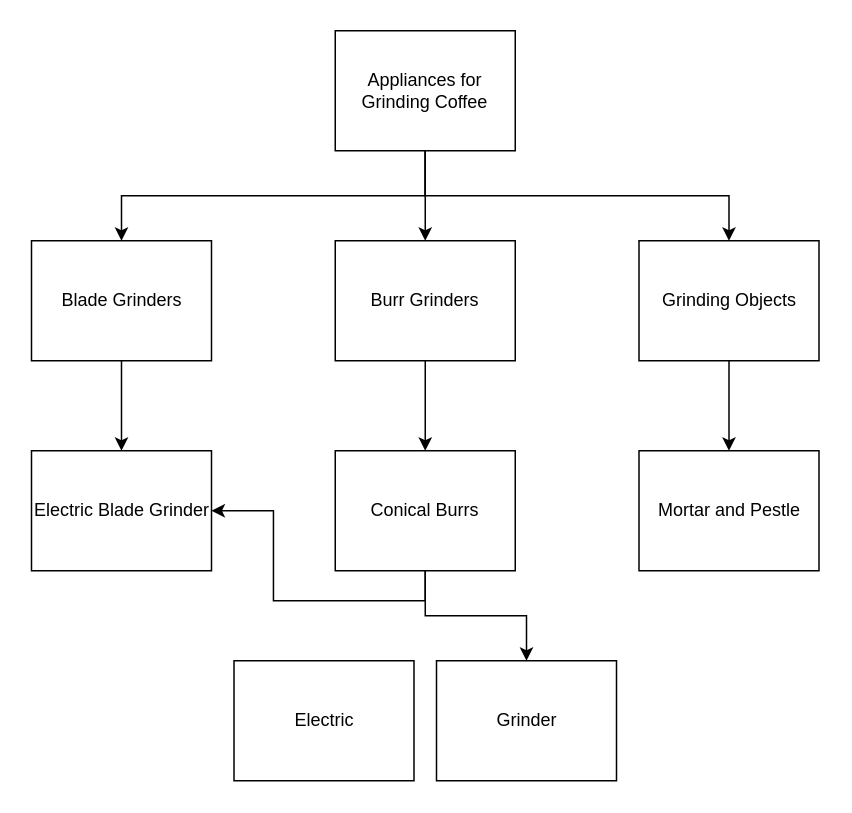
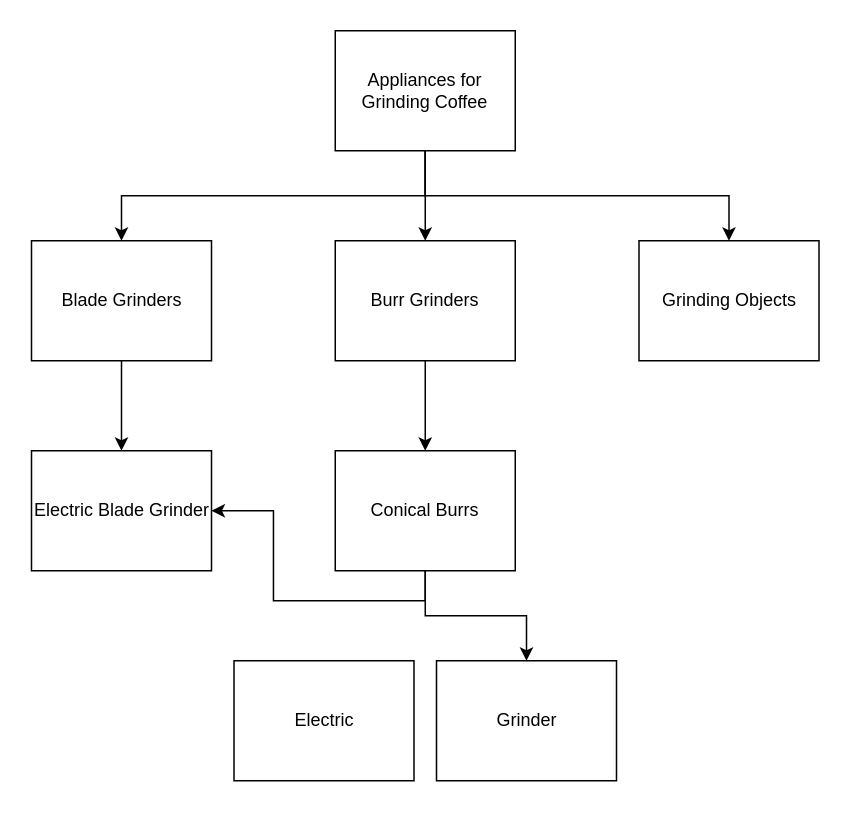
  <mxCell id="0" />
  <mxCell id="1" parent="0" />
  <mxCell id="2" value="Appliances for Grinding Coffee" style="whiteSpace=wrap;rounded=0;dashed=0;" vertex="1" parent="1"><mxGeometry x="223" y="20" width="120" height="80" as="geometry" /></mxCell>
  <mxCell id="3" value="Blade Grinders" style="whiteSpace=wrap;rounded=0;dashed=0;" vertex="1" parent="1"><mxGeometry x="20.5" y="160" width="120" height="80" as="geometry" /></mxCell>
  <mxCell id="4" value="Burr Grinders" style="whiteSpace=wrap;rounded=0;dashed=0;" vertex="1" parent="1"><mxGeometry x="223" y="160" width="120" height="80" as="geometry" /></mxCell>
  <mxCell id="5" value="Grinding Objects" style="whiteSpace=wrap;rounded=0;dashed=0;" vertex="1" parent="1"><mxGeometry x="425.5" y="160" width="120" height="80" as="geometry" /></mxCell>
  <mxCell id="6" value="Electric Blade Grinder" style="whiteSpace=wrap;rounded=0;dashed=0;" vertex="1" parent="1"><mxGeometry x="20.5" y="300" width="120" height="80" as="geometry" /></mxCell>
- <mxCell id="7" value="Mortar and Pestle" style="whiteSpace=wrap;rounded=0;dashed=0;" vertex="1" parent="1"><mxGeometry x="425.5" y="300" width="120" height="80" as="geometry" /></mxCell>
  <mxCell id="8" value="Conical Burrs" style="whiteSpace=wrap;rounded=0;dashed=0;" vertex="1" parent="1"><mxGeometry x="223" y="300" width="120" height="80" as="geometry" /></mxCell>
  <mxCell id="9" value="Electric" style="whiteSpace=wrap;rounded=0;dashed=0;" vertex="1" parent="1"><mxGeometry x="155.5" y="440" width="120" height="80" as="geometry" /></mxCell>
  <mxCell id="10" value="Grinder" style="whiteSpace=wrap;rounded=0;dashed=0;" vertex="1" parent="1"><mxGeometry x="290.5" y="440" width="120" height="80" as="geometry" /></mxCell>
  <mxCell id="11" style="edgeStyle=orthogonalEdgeStyle;orthogonalLoop=1;rounded=0;jettySize=auto;entryX=0.5;entryY=0;exitX=0.5;exitY=1;" edge="1" parent="1" source="2" target="3"><mxGeometry relative="1" as="geometry" /></mxCell>
  <mxCell id="12" style="edgeStyle=orthogonalEdgeStyle;orthogonalLoop=1;rounded=0;jettySize=auto;entryX=0.5;entryY=0;exitX=0.5;exitY=1;" edge="1" parent="1" source="3" target="6"><mxGeometry relative="1" as="geometry" /></mxCell>
  <mxCell id="13" style="edgeStyle=orthogonalEdgeStyle;orthogonalLoop=1;rounded=0;jettySize=auto;entryX=0.5;entryY=0;exitX=0.5;exitY=1;" edge="1" parent="1" source="2" target="4"><mxGeometry relative="1" as="geometry" /></mxCell>
  <mxCell id="14" style="edgeStyle=orthogonalEdgeStyle;orthogonalLoop=1;rounded=0;jettySize=auto;entryX=0.5;entryY=0;exitX=0.5;exitY=1;" edge="1" parent="1" source="4" target="8"><mxGeometry relative="1" as="geometry" /></mxCell>
  <mxCell id="15" style="edgeStyle=orthogonalEdgeStyle;orthogonalLoop=1;rounded=0;jettySize=auto;exitX=0.5;exitY=1;" edge="1" parent="1" source="8" target="6"><mxGeometry relative="1" as="geometry" /></mxCell>
  <mxCell id="16" style="edgeStyle=orthogonalEdgeStyle;orthogonalLoop=1;rounded=0;jettySize=auto;entryX=0.5;entryY=0;exitX=0.5;exitY=1;" edge="1" parent="1" source="8" target="10"><mxGeometry relative="1" as="geometry" /></mxCell>
  <mxCell id="17" style="edgeStyle=orthogonalEdgeStyle;orthogonalLoop=1;rounded=0;jettySize=auto;entryX=0.5;entryY=0;exitX=0.5;exitY=1;" edge="1" parent="1" source="2" target="5"><mxGeometry relative="1" as="geometry" /></mxCell>
- <mxCell id="18" style="edgeStyle=orthogonalEdgeStyle;orthogonalLoop=1;rounded=0;jettySize=auto;entryX=0.5;entryY=0;exitX=0.5;exitY=1;" edge="1" parent="1" source="5" target="7"><mxGeometry relative="1" as="geometry" /></mxCell>
